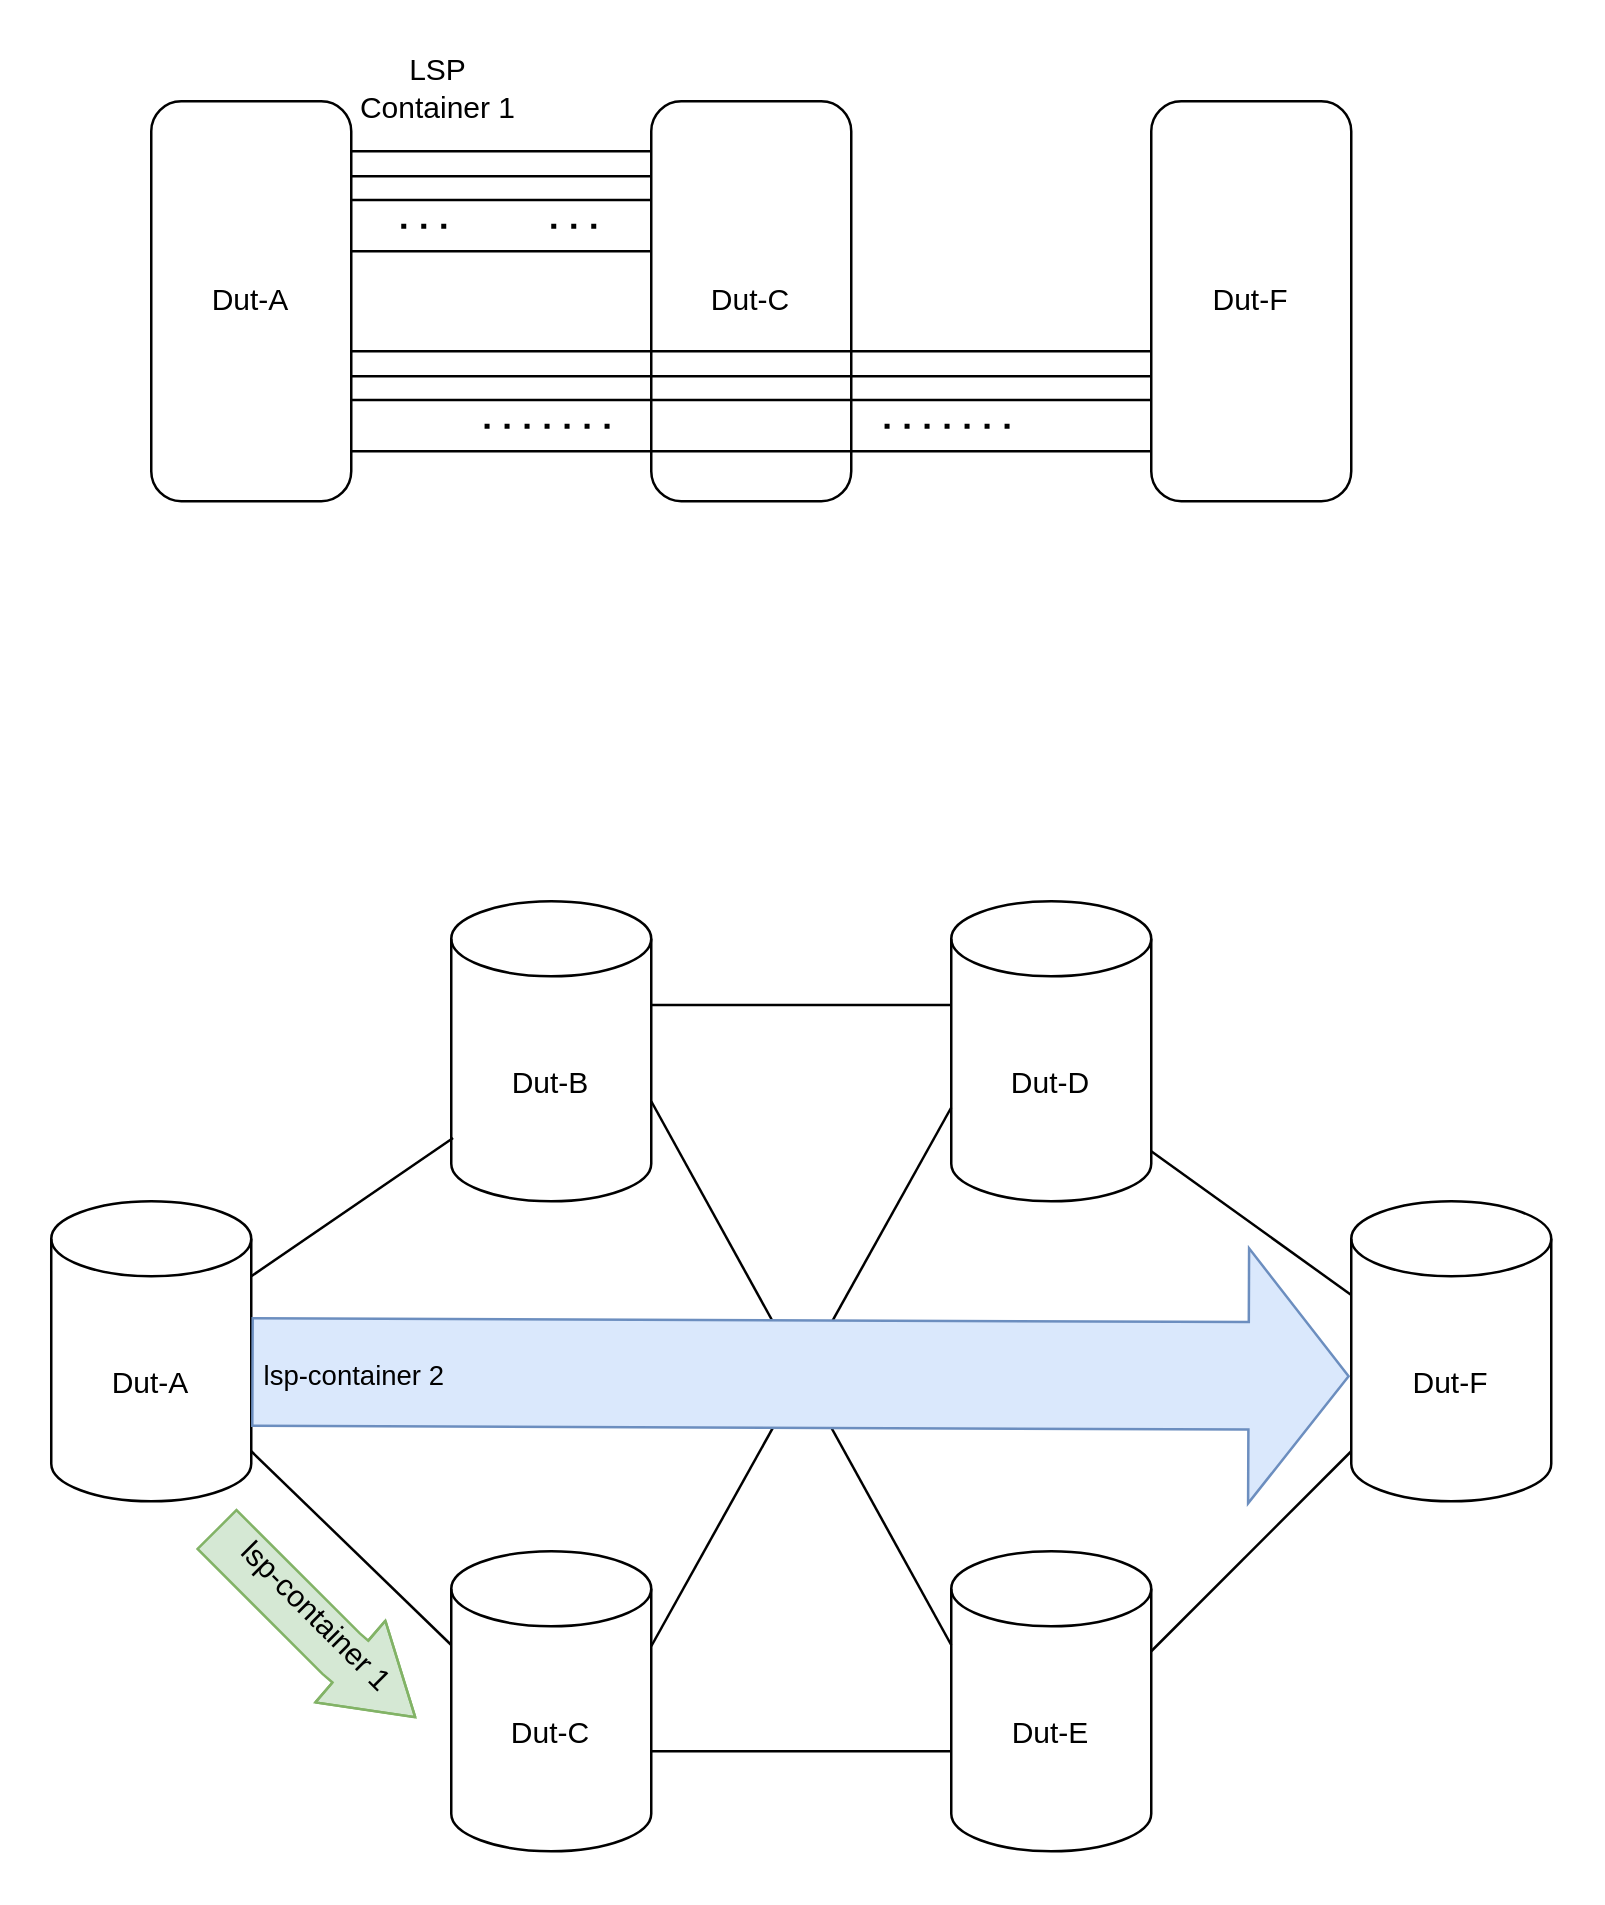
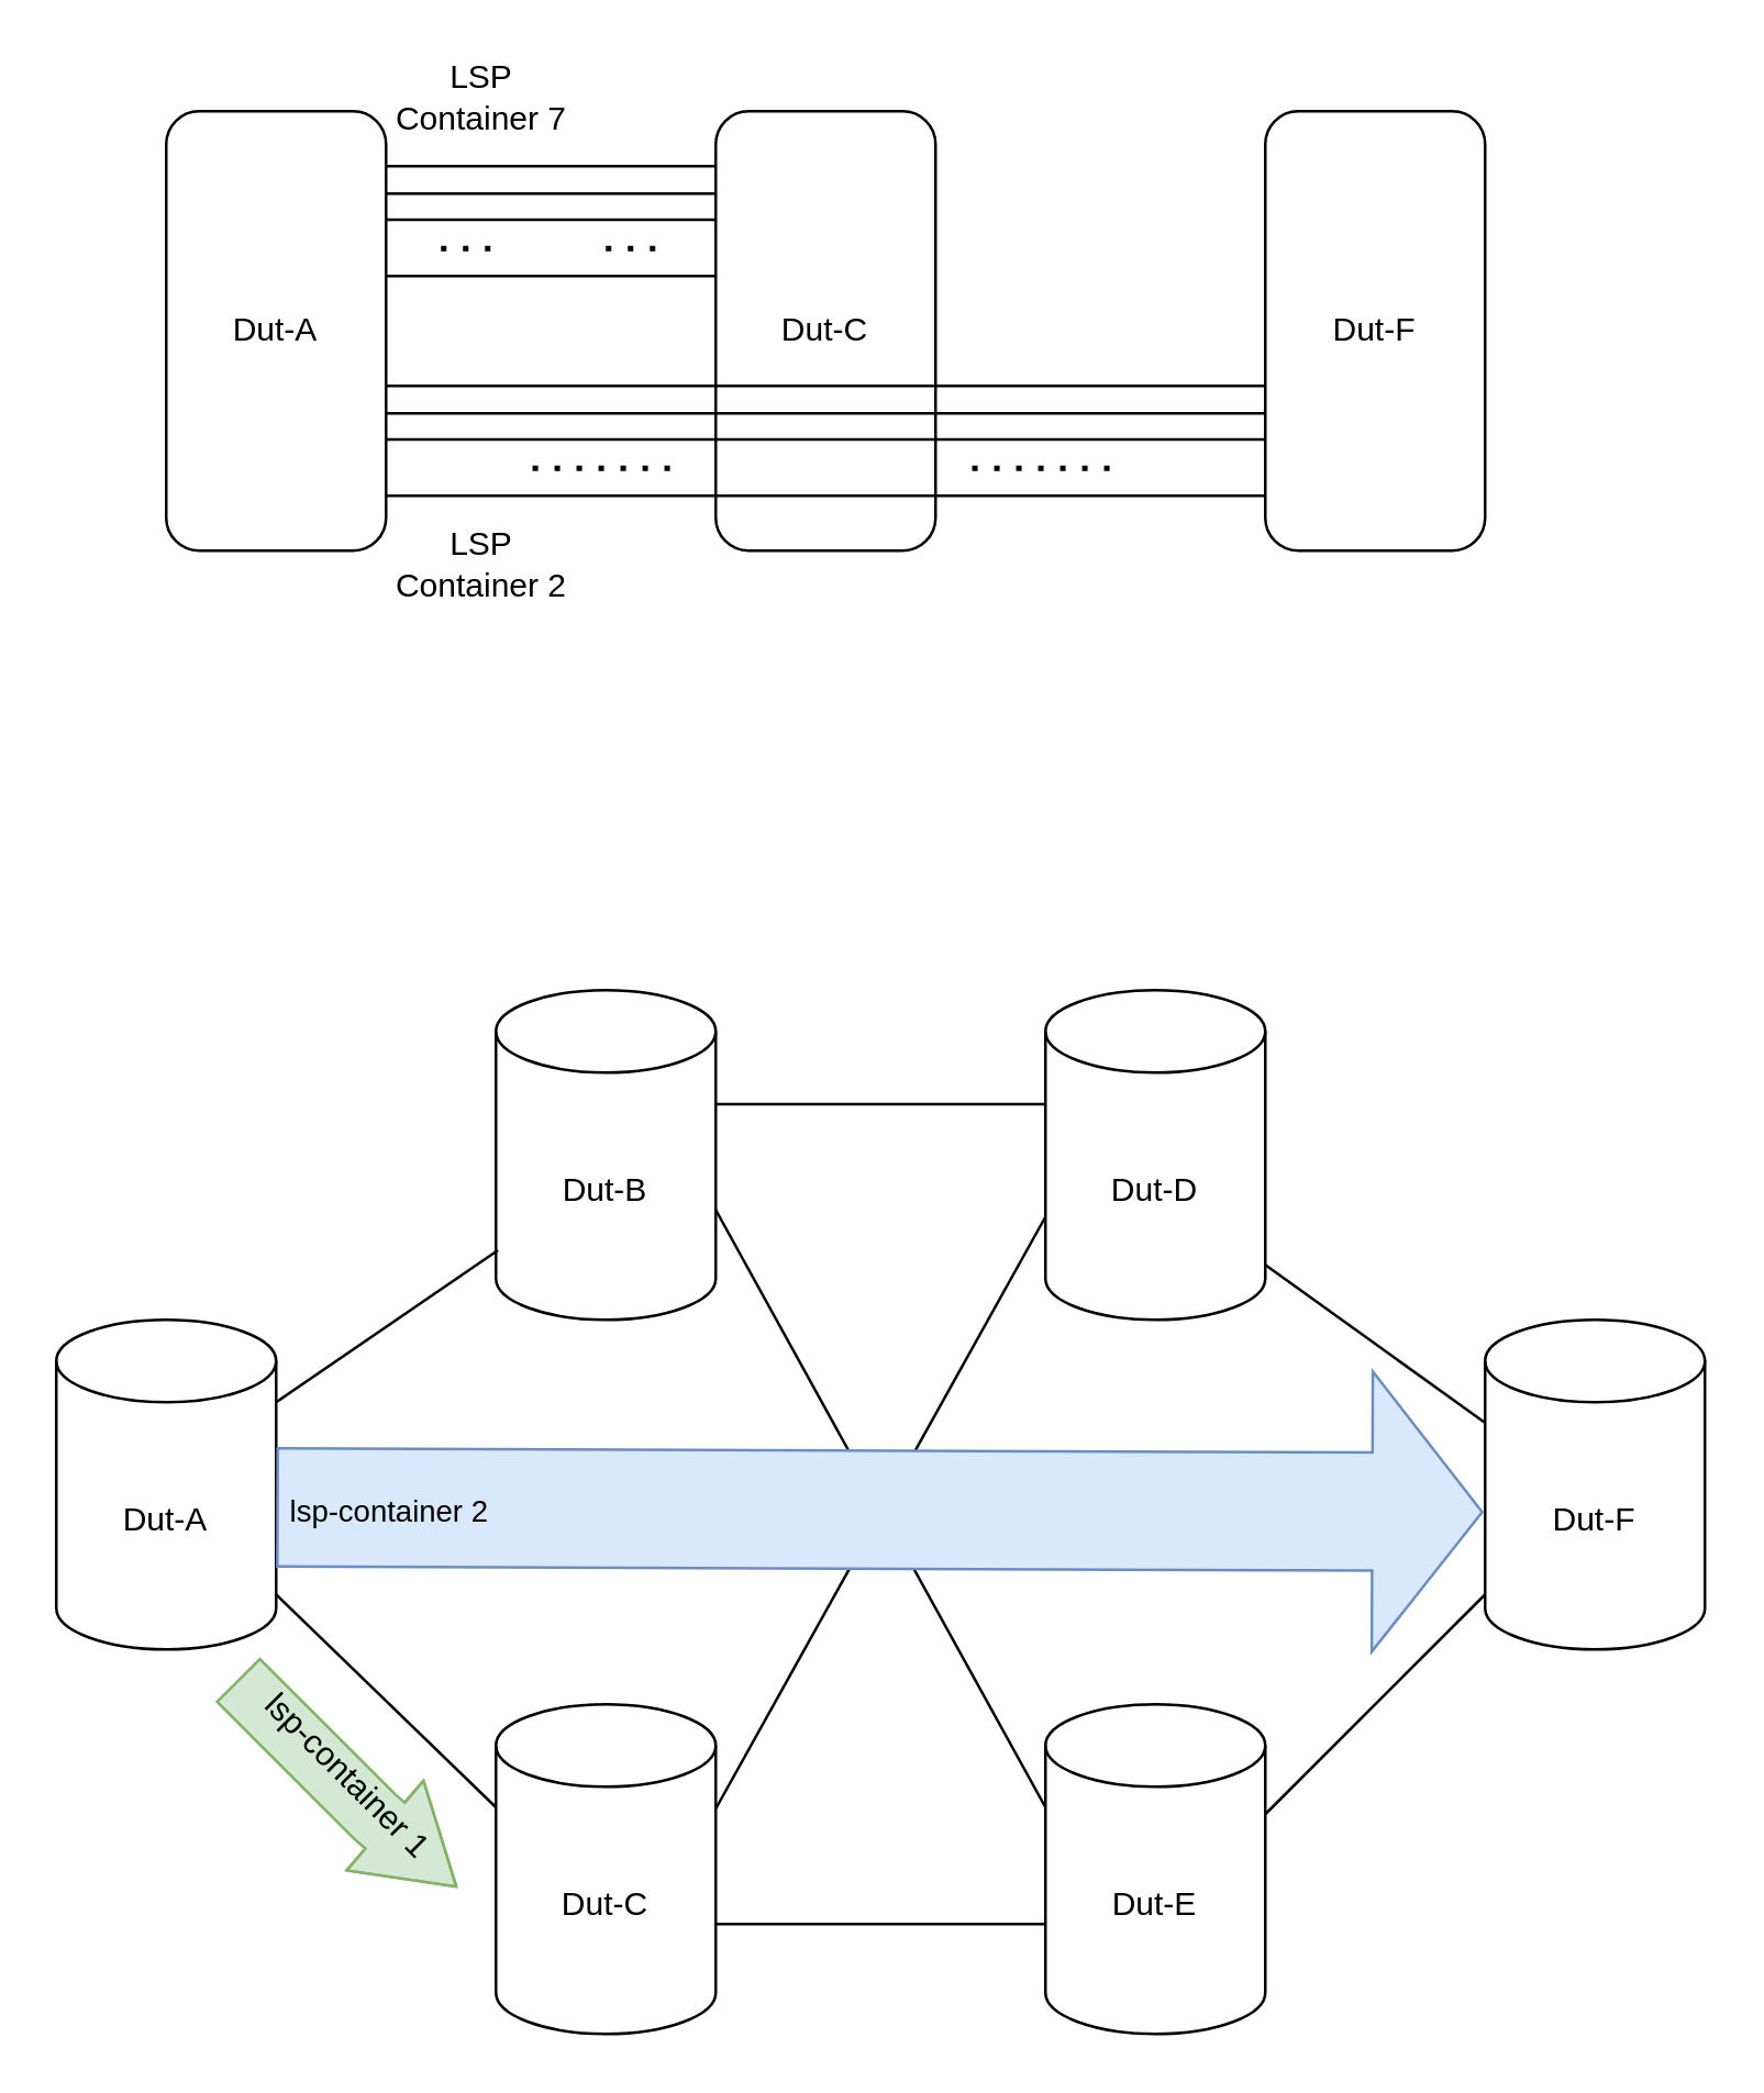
  <mxCell id="0" />
  <mxCell id="1" parent="0" />
  <mxCell id="2" value="Dut-A" style="rounded=1;whiteSpace=wrap;html=1;" vertex="1" parent="1"><mxGeometry x="60" y="40" width="80" height="160" as="geometry" /></mxCell>
  <mxCell id="3" value="Dut-C" style="rounded=1;whiteSpace=wrap;html=1;" vertex="1" parent="1"><mxGeometry x="260" y="40" width="80" height="160" as="geometry" /></mxCell>
  <mxCell id="4" value="Dut-F" style="rounded=1;whiteSpace=wrap;html=1;" vertex="1" parent="1"><mxGeometry x="460" y="40" width="80" height="160" as="geometry" /></mxCell>
  <mxCell id="5" value="" style="group" vertex="1" connectable="0" parent="1"><mxGeometry x="140" y="60" width="120" height="40" as="geometry" /></mxCell>
  <mxCell id="6" value="" style="endArrow=none;html=1;rounded=0;" edge="1" parent="5"><mxGeometry width="50" height="50" relative="1" as="geometry"><mxPoint as="sourcePoint" /><mxPoint x="120" as="targetPoint" /></mxGeometry></mxCell>
  <mxCell id="7" value="" style="endArrow=none;html=1;rounded=0;entryX=0;entryY=0.25;entryDx=0;entryDy=0;" edge="1" parent="5"><mxGeometry width="50" height="50" relative="1" as="geometry"><mxPoint y="10" as="sourcePoint" /><mxPoint x="120" y="10" as="targetPoint" /></mxGeometry></mxCell>
  <mxCell id="8" value="" style="endArrow=none;html=1;rounded=0;entryX=0;entryY=0.25;entryDx=0;entryDy=0;" edge="1" parent="5"><mxGeometry width="50" height="50" relative="1" as="geometry"><mxPoint y="19.5" as="sourcePoint" /><mxPoint x="120" y="19.5" as="targetPoint" /></mxGeometry></mxCell>
  <mxCell id="9" value="" style="endArrow=none;html=1;rounded=0;entryX=0;entryY=0.25;entryDx=0;entryDy=0;" edge="1" parent="5"><mxGeometry width="50" height="50" relative="1" as="geometry"><mxPoint y="40" as="sourcePoint" /><mxPoint x="120" y="40" as="targetPoint" /></mxGeometry></mxCell>
  <mxCell id="10" value="" style="endArrow=none;dashed=1;html=1;dashPattern=1 3;strokeWidth=2;rounded=0;" edge="1" parent="5"><mxGeometry width="50" height="50" relative="1" as="geometry"><mxPoint x="20" y="30" as="sourcePoint" /><mxPoint x="40" y="30" as="targetPoint" /><Array as="points"><mxPoint x="30" y="30" /></Array></mxGeometry></mxCell>
  <mxCell id="11" value="" style="endArrow=none;dashed=1;html=1;dashPattern=1 3;strokeWidth=2;rounded=0;" edge="1" parent="5"><mxGeometry width="50" height="50" relative="1" as="geometry"><mxPoint x="80" y="30" as="sourcePoint" /><mxPoint x="100" y="30" as="targetPoint" /><Array as="points"><mxPoint x="90" y="30" /></Array></mxGeometry></mxCell>
  <mxCell id="12" value="" style="group" vertex="1" connectable="0" parent="1"><mxGeometry x="140" y="140" width="320" height="40" as="geometry" /></mxCell>
  <mxCell id="13" value="" style="endArrow=none;html=1;rounded=0;" edge="1" parent="12"><mxGeometry width="50" height="50" relative="1" as="geometry"><mxPoint as="sourcePoint" /><mxPoint x="320" as="targetPoint" /></mxGeometry></mxCell>
  <mxCell id="14" value="" style="endArrow=none;html=1;rounded=0;entryX=0;entryY=0.25;entryDx=0;entryDy=0;" edge="1" parent="12"><mxGeometry width="50" height="50" relative="1" as="geometry"><mxPoint y="10" as="sourcePoint" /><mxPoint x="320" y="10" as="targetPoint" /></mxGeometry></mxCell>
  <mxCell id="15" value="" style="endArrow=none;html=1;rounded=0;entryX=0;entryY=0.25;entryDx=0;entryDy=0;" edge="1" parent="12"><mxGeometry width="50" height="50" relative="1" as="geometry"><mxPoint y="19.5" as="sourcePoint" /><mxPoint x="320" y="19.5" as="targetPoint" /></mxGeometry></mxCell>
  <mxCell id="16" value="" style="endArrow=none;html=1;rounded=0;entryX=0;entryY=0.25;entryDx=0;entryDy=0;" edge="1" parent="12"><mxGeometry width="50" height="50" relative="1" as="geometry"><mxPoint y="40" as="sourcePoint" /><mxPoint x="320" y="40" as="targetPoint" /></mxGeometry></mxCell>
  <mxCell id="17" value="" style="endArrow=none;dashed=1;html=1;dashPattern=1 3;strokeWidth=2;rounded=0;" edge="1" parent="12"><mxGeometry width="50" height="50" relative="1" as="geometry"><mxPoint x="53.333" y="30" as="sourcePoint" /><mxPoint x="106.667" y="30" as="targetPoint" /><Array as="points"><mxPoint x="80" y="30" /></Array></mxGeometry></mxCell>
  <mxCell id="18" value="" style="endArrow=none;dashed=1;html=1;dashPattern=1 3;strokeWidth=2;rounded=0;" edge="1" parent="12"><mxGeometry width="50" height="50" relative="1" as="geometry"><mxPoint x="213.333" y="30" as="sourcePoint" /><mxPoint x="266.667" y="30" as="targetPoint" /><Array as="points"><mxPoint x="240" y="30" /></Array></mxGeometry></mxCell>
- <mxCell id="19" value="LSP Container 1" style="text;html=1;align=center;verticalAlign=middle;whiteSpace=wrap;rounded=0;" vertex="1" parent="1"><mxGeometry x="140" y="20" width="70" height="30" as="geometry" /></mxCell>
+ <mxCell id="19" value="LSP Container 7" style="text;html=1;align=center;verticalAlign=middle;whiteSpace=wrap;rounded=0;" vertex="1" parent="1"><mxGeometry x="140" y="20" width="70" height="30" as="geometry" /></mxCell>
+ <mxCell id="20" value="LSP Container 2" style="text;html=1;align=center;verticalAlign=middle;whiteSpace=wrap;rounded=0;" vertex="1" parent="1"><mxGeometry x="140" y="190" width="70" height="30" as="geometry" /></mxCell>
  <mxCell id="21" value="Dut-A" style="shape=cylinder3;whiteSpace=wrap;html=1;boundedLbl=1;backgroundOutline=1;size=15;" vertex="1" parent="1"><mxGeometry x="20" y="480" width="80" height="120" as="geometry" /></mxCell>
  <mxCell id="22" value="Dut-B" style="shape=cylinder3;whiteSpace=wrap;html=1;boundedLbl=1;backgroundOutline=1;size=15;" vertex="1" parent="1"><mxGeometry x="180" y="360" width="80" height="120" as="geometry" /></mxCell>
  <mxCell id="23" value="Dut-C" style="shape=cylinder3;whiteSpace=wrap;html=1;boundedLbl=1;backgroundOutline=1;size=15;" vertex="1" parent="1"><mxGeometry x="180" y="620" width="80" height="120" as="geometry" /></mxCell>
  <mxCell id="24" value="Dut-D" style="shape=cylinder3;whiteSpace=wrap;html=1;boundedLbl=1;backgroundOutline=1;size=15;" vertex="1" parent="1"><mxGeometry x="380" y="360" width="80" height="120" as="geometry" /></mxCell>
  <mxCell id="25" value="Dut-E" style="shape=cylinder3;whiteSpace=wrap;html=1;boundedLbl=1;backgroundOutline=1;size=15;" vertex="1" parent="1"><mxGeometry x="380" y="620" width="80" height="120" as="geometry" /></mxCell>
  <mxCell id="26" value="Dut-F" style="shape=cylinder3;whiteSpace=wrap;html=1;boundedLbl=1;backgroundOutline=1;size=15;" vertex="1" parent="1"><mxGeometry x="540" y="480" width="80" height="120" as="geometry" /></mxCell>
  <mxCell id="27" value="" style="endArrow=none;html=1;rounded=0;entryX=0;entryY=0;entryDx=0;entryDy=37.5;entryPerimeter=0;" edge="1" parent="1" target="23"><mxGeometry width="50" height="50" relative="1" as="geometry"><mxPoint x="100" y="580" as="sourcePoint" /><mxPoint x="150" y="530" as="targetPoint" /></mxGeometry></mxCell>
  <mxCell id="28" value="" style="endArrow=none;html=1;rounded=0;entryX=0.009;entryY=0.789;entryDx=0;entryDy=0;entryPerimeter=0;" edge="1" parent="1" target="22"><mxGeometry width="50" height="50" relative="1" as="geometry"><mxPoint x="100" y="510" as="sourcePoint" /><mxPoint x="150" y="460" as="targetPoint" /></mxGeometry></mxCell>
  <mxCell id="29" value="" style="endArrow=none;html=1;rounded=0;entryX=0;entryY=0;entryDx=0;entryDy=82.5;entryPerimeter=0;exitX=1;exitY=0;exitDx=0;exitDy=82.5;exitPerimeter=0;" edge="1" parent="1"><mxGeometry width="50" height="50" relative="1" as="geometry"><mxPoint x="260" y="401.5" as="sourcePoint" /><mxPoint x="380" y="401.5" as="targetPoint" /></mxGeometry></mxCell>
  <mxCell id="30" value="" style="endArrow=none;html=1;rounded=0;entryX=0;entryY=0;entryDx=0;entryDy=82.5;entryPerimeter=0;exitX=1;exitY=0;exitDx=0;exitDy=82.5;exitPerimeter=0;" edge="1" parent="1"><mxGeometry width="50" height="50" relative="1" as="geometry"><mxPoint x="260" y="700" as="sourcePoint" /><mxPoint x="380" y="700" as="targetPoint" /></mxGeometry></mxCell>
  <mxCell id="31" value="" style="endArrow=none;html=1;rounded=0;entryX=0;entryY=0;entryDx=0;entryDy=37.5;entryPerimeter=0;" edge="1" parent="1" target="26"><mxGeometry width="50" height="50" relative="1" as="geometry"><mxPoint x="460" y="460" as="sourcePoint" /><mxPoint x="510" y="410" as="targetPoint" /></mxGeometry></mxCell>
  <mxCell id="32" value="" style="endArrow=none;html=1;rounded=0;" edge="1" parent="1" target="26"><mxGeometry width="50" height="50" relative="1" as="geometry"><mxPoint x="460" y="660" as="sourcePoint" /><mxPoint x="510" y="610" as="targetPoint" /></mxGeometry></mxCell>
  <mxCell id="33" value="" style="endArrow=none;html=1;rounded=0;entryX=0;entryY=0;entryDx=0;entryDy=37.5;entryPerimeter=0;" edge="1" parent="1" target="25"><mxGeometry width="50" height="50" relative="1" as="geometry"><mxPoint x="260" y="440" as="sourcePoint" /><mxPoint x="310" y="390" as="targetPoint" /></mxGeometry></mxCell>
  <mxCell id="34" value="" style="endArrow=none;html=1;rounded=0;entryX=0;entryY=0;entryDx=0;entryDy=82.5;entryPerimeter=0;" edge="1" parent="1" target="24"><mxGeometry width="50" height="50" relative="1" as="geometry"><mxPoint x="260" y="658" as="sourcePoint" /><mxPoint x="330" y="500" as="targetPoint" /></mxGeometry></mxCell>
  <mxCell id="35" value="" style="shape=flexArrow;endArrow=classic;html=1;rounded=0;fillColor=#dae8fc;strokeColor=#6c8ebf;endWidth=58;endSize=13;exitX=1.007;exitY=0.569;exitDx=0;exitDy=0;exitPerimeter=0;entryX=0;entryY=0.5;entryDx=0;entryDy=0;entryPerimeter=0;width=43;" edge="1" parent="1"><mxGeometry width="50" height="50" relative="1" as="geometry"><mxPoint x="100" y="548.28" as="sourcePoint" /><mxPoint x="539.44" y="550" as="targetPoint" /><Array as="points" /></mxGeometry></mxCell>
  <mxCell id="36" value="lsp-container 2" style="edgeLabel;html=1;align=center;verticalAlign=middle;resizable=0;points=[];labelBackgroundColor=none;" vertex="1" connectable="0" parent="35"><mxGeometry x="-0.221" y="2" relative="1" as="geometry"><mxPoint x="-131" y="3" as="offset" /></mxGeometry></mxCell>
  <mxCell id="37" value="" style="group" vertex="1" connectable="0" parent="1"><mxGeometry x="79.998" y="599.998" width="91.924" height="91.924" as="geometry" /></mxCell>
  <mxCell id="38" value="" style="shape=flexArrow;endArrow=classic;html=1;rounded=0;fillColor=#d5e8d4;strokeColor=#82b366;width=22;endSize=11.05;" edge="1" parent="37"><mxGeometry width="50" height="50" relative="1" as="geometry"><mxPoint x="5.962" y="10.962" as="sourcePoint" /><mxPoint x="85.962" y="86.676" as="targetPoint" /><Array as="points"><mxPoint x="55.962" y="60.962" /></Array></mxGeometry></mxCell>
  <mxCell id="39" value="lsp-container 1" style="text;html=1;align=center;verticalAlign=middle;resizable=0;points=[];autosize=1;strokeColor=none;fillColor=none;rotation=45;" vertex="1" parent="37"><mxGeometry x="-4.038" y="30.962" width="100" height="30" as="geometry" /></mxCell>
